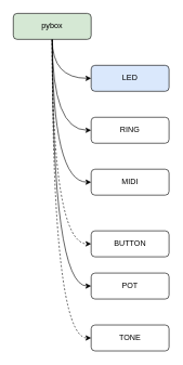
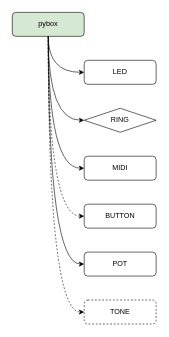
  <mxCell id="0" />
  <mxCell id="1" parent="0" />
  <mxCell id="2" style="edgeStyle=orthogonalEdgeStyle;rounded=0;orthogonalLoop=1;jettySize=auto;html=1;entryX=0;entryY=0.5;entryDx=0;entryDy=0;elbow=vertical;curved=1;" edge="1" parent="1" source="8" target="10"><mxGeometry relative="1" as="geometry" /></mxCell>
  <mxCell id="3" style="edgeStyle=orthogonalEdgeStyle;curved=1;rounded=0;orthogonalLoop=1;jettySize=auto;html=1;entryX=0;entryY=0.5;entryDx=0;entryDy=0;elbow=vertical;" edge="1" parent="1" source="8" target="11"><mxGeometry relative="1" as="geometry" /></mxCell>
  <mxCell id="4" style="edgeStyle=orthogonalEdgeStyle;curved=1;rounded=0;orthogonalLoop=1;jettySize=auto;html=1;entryX=0;entryY=0.5;entryDx=0;entryDy=0;elbow=vertical;dashed=1;" edge="1" parent="1" source="8" target="13"><mxGeometry relative="1" as="geometry" /></mxCell>
  <mxCell id="5" style="edgeStyle=orthogonalEdgeStyle;curved=1;rounded=0;orthogonalLoop=1;jettySize=auto;html=1;entryX=0;entryY=0.5;entryDx=0;entryDy=0;elbow=vertical;" edge="1" parent="1" source="8" target="12"><mxGeometry relative="1" as="geometry" /></mxCell>
  <mxCell id="6" style="edgeStyle=orthogonalEdgeStyle;curved=1;rounded=0;orthogonalLoop=1;jettySize=auto;html=1;entryX=0;entryY=0.5;entryDx=0;entryDy=0;elbow=vertical;" edge="1" parent="1" source="8" target="14"><mxGeometry relative="1" as="geometry" /></mxCell>
  <mxCell id="7" style="edgeStyle=orthogonalEdgeStyle;curved=1;rounded=0;orthogonalLoop=1;jettySize=auto;html=1;entryX=0;entryY=0.5;entryDx=0;entryDy=0;elbow=vertical;dashed=1;" edge="1" parent="1" source="8" target="15"><mxGeometry relative="1" as="geometry" /></mxCell>
  <mxCell id="8" value="pybox" style="rounded=1;whiteSpace=wrap;html=1;fillColor=#d5e8d4;" vertex="1" parent="1"><mxGeometry x="20" y="20" width="120" height="40" as="geometry" /></mxCell>
  <mxCell id="9" style="edgeStyle=orthogonalEdgeStyle;rounded=0;orthogonalLoop=1;jettySize=auto;html=1;exitX=0.5;exitY=1;exitDx=0;exitDy=0;" edge="1" parent="1" source="8" target="8"><mxGeometry relative="1" as="geometry" /></mxCell>
- <mxCell id="10" value="LED" style="rounded=1;whiteSpace=wrap;html=1;fillColor=#dae8fc;" vertex="1" parent="1"><mxGeometry x="140" y="100" width="120" height="40" as="geometry" /></mxCell>
- <mxCell id="11" value="RING" style="rounded=1;whiteSpace=wrap;html=1;" vertex="1" parent="1"><mxGeometry x="140" y="180" width="120" height="40" as="geometry" /></mxCell>
+ <mxCell id="10" value="LED" style="rounded=1;whiteSpace=wrap;html=1;" vertex="1" parent="1"><mxGeometry x="140" y="100" width="120" height="40" as="geometry" /></mxCell>
+ <mxCell id="11" value="RING" style="rhombus;whiteSpace=wrap;html=1;" vertex="1" parent="1"><mxGeometry x="140" y="180" width="120" height="40" as="geometry" /></mxCell>
  <mxCell id="12" value="MIDI" style="rounded=1;whiteSpace=wrap;html=1;" vertex="1" parent="1"><mxGeometry x="140" y="260" width="120" height="40" as="geometry" /></mxCell>
- <mxCell id="13" value="BUTTON" style="rounded=1;whiteSpace=wrap;html=1;" vertex="1" parent="1"><mxGeometry x="140" y="355" width="120" height="40" as="geometry" /></mxCell>
+ <mxCell id="13" value="BUTTON" style="rounded=1;whiteSpace=wrap;html=1;" vertex="1" parent="1"><mxGeometry x="140" y="340" width="120" height="40" as="geometry" /></mxCell>
  <mxCell id="14" value="POT" style="rounded=1;whiteSpace=wrap;html=1;" vertex="1" parent="1"><mxGeometry x="140" y="420" width="120" height="40" as="geometry" /></mxCell>
- <mxCell id="15" value="TONE" style="rounded=1;whiteSpace=wrap;html=1;" vertex="1" parent="1"><mxGeometry x="140" y="500" width="120" height="40" as="geometry" /></mxCell>
+ <mxCell id="15" value="TONE" style="rounded=1;whiteSpace=wrap;html=1;dashed=1;" vertex="1" parent="1"><mxGeometry x="140" y="500" width="120" height="40" as="geometry" /></mxCell>
